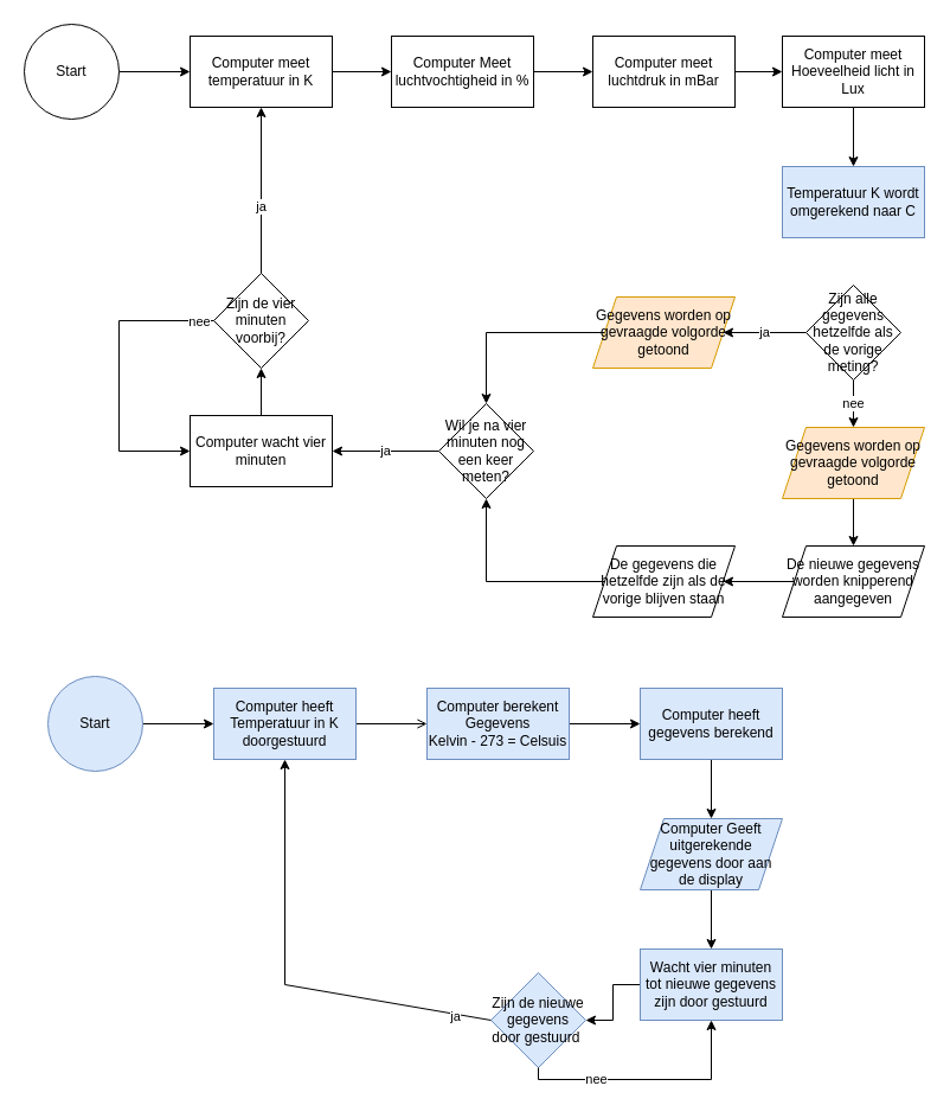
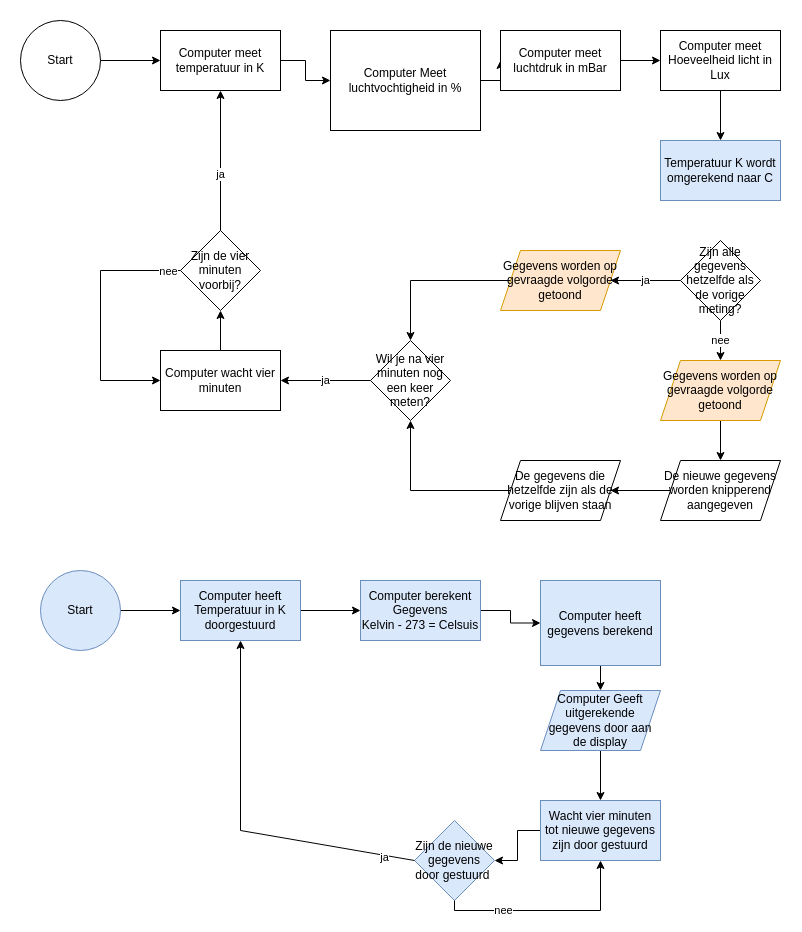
  <mxCell id="0" />
  <mxCell id="1" parent="0" />
  <mxCell id="2" value="" style="edgeStyle=orthogonalEdgeStyle;rounded=0;orthogonalLoop=1;jettySize=auto;html=1;" edge="1" parent="1" source="3" target="5"><mxGeometry relative="1" as="geometry" /></mxCell>
  <mxCell id="3" value="Start" style="ellipse;whiteSpace=wrap;html=1;aspect=fixed;" vertex="1" parent="1"><mxGeometry x="20" y="20" width="80" height="80" as="geometry" /></mxCell>
  <mxCell id="4" value="" style="edgeStyle=orthogonalEdgeStyle;rounded=0;orthogonalLoop=1;jettySize=auto;html=1;" edge="1" parent="1" source="5" target="7"><mxGeometry relative="1" as="geometry" /></mxCell>
  <mxCell id="5" value="Computer meet temperatuur in K" style="whiteSpace=wrap;html=1;" vertex="1" parent="1"><mxGeometry x="160" y="30" width="120" height="60" as="geometry" /></mxCell>
  <mxCell id="6" value="" style="edgeStyle=orthogonalEdgeStyle;rounded=0;orthogonalLoop=1;jettySize=auto;html=1;" edge="1" parent="1" source="7" target="9"><mxGeometry relative="1" as="geometry" /></mxCell>
- <mxCell id="7" value="Computer Meet luchtvochtigheid in %" style="whiteSpace=wrap;html=1;" vertex="1" parent="1"><mxGeometry x="330" y="30" width="120" height="60" as="geometry" /></mxCell>
+ <mxCell id="7" value="Computer Meet luchtvochtigheid in %" style="whiteSpace=wrap;html=1;" vertex="1" parent="1"><mxGeometry x="330" y="30" width="150" height="100" as="geometry" /></mxCell>
  <mxCell id="8" value="" style="edgeStyle=orthogonalEdgeStyle;rounded=0;orthogonalLoop=1;jettySize=auto;html=1;" edge="1" parent="1" source="9" target="11"><mxGeometry relative="1" as="geometry" /></mxCell>
  <mxCell id="9" value="Computer meet luchtdruk in mBar" style="whiteSpace=wrap;html=1;" vertex="1" parent="1"><mxGeometry x="500" y="30" width="120" height="60" as="geometry" /></mxCell>
  <mxCell id="10" value="" style="edgeStyle=orthogonalEdgeStyle;rounded=0;orthogonalLoop=1;jettySize=auto;html=1;" edge="1" parent="1" source="11" target="12"><mxGeometry relative="1" as="geometry" /></mxCell>
  <mxCell id="11" value="Computer meet Hoeveelheid licht in Lux" style="whiteSpace=wrap;html=1;" vertex="1" parent="1"><mxGeometry x="660" y="30" width="120" height="60" as="geometry" /></mxCell>
  <mxCell id="12" value="Temperatuur K wordt omgerekend naar C" style="whiteSpace=wrap;html=1;fillColor=#dae8fc;strokeColor=#6c8ebf;" vertex="1" parent="1"><mxGeometry x="660" y="140" width="120" height="60" as="geometry" /></mxCell>
  <mxCell id="13" value="ja" style="edgeStyle=orthogonalEdgeStyle;rounded=0;orthogonalLoop=1;jettySize=auto;html=1;" edge="1" parent="1" source="15" target="16"><mxGeometry relative="1" as="geometry" /></mxCell>
  <mxCell id="14" value="nee" style="edgeStyle=orthogonalEdgeStyle;rounded=0;orthogonalLoop=1;jettySize=auto;html=1;" edge="1" parent="1" source="15" target="21"><mxGeometry relative="1" as="geometry" /></mxCell>
  <mxCell id="15" value="Zijn alle gegevens hetzelfde als de vorige meting?" style="rhombus;whiteSpace=wrap;html=1;" vertex="1" parent="1"><mxGeometry x="680" y="240" width="80" height="80" as="geometry" /></mxCell>
  <mxCell id="16" value="Gegevens worden op gevraagde volgorde getoond" style="shape=parallelogram;perimeter=parallelogramPerimeter;whiteSpace=wrap;html=1;fixedSize=1;fillColor=#ffe6cc;strokeColor=#d79b00;" vertex="1" parent="1"><mxGeometry x="500" y="250" width="120" height="60" as="geometry" /></mxCell>
  <mxCell id="17" value="" style="edgeStyle=orthogonalEdgeStyle;rounded=0;orthogonalLoop=1;jettySize=auto;html=1;" edge="1" parent="1" source="18" target="19"><mxGeometry relative="1" as="geometry" /></mxCell>
  <mxCell id="18" value="De nieuwe gegevens worden knipperend aangegeven" style="shape=parallelogram;perimeter=parallelogramPerimeter;whiteSpace=wrap;html=1;fixedSize=1;" vertex="1" parent="1"><mxGeometry x="660" y="460" width="120" height="60" as="geometry" /></mxCell>
  <mxCell id="19" value="De gegevens die hetzelfde zijn als de vorige blijven staan" style="shape=parallelogram;perimeter=parallelogramPerimeter;whiteSpace=wrap;html=1;fixedSize=1;" vertex="1" parent="1"><mxGeometry x="500" y="460" width="120" height="60" as="geometry" /></mxCell>
  <mxCell id="20" value="" style="edgeStyle=orthogonalEdgeStyle;rounded=0;orthogonalLoop=1;jettySize=auto;html=1;" edge="1" parent="1" source="21" target="18"><mxGeometry relative="1" as="geometry" /></mxCell>
  <mxCell id="21" value="Gegevens worden op gevraagde volgorde getoond" style="shape=parallelogram;perimeter=parallelogramPerimeter;whiteSpace=wrap;html=1;fixedSize=1;fillColor=#ffe6cc;strokeColor=#d79b00;" vertex="1" parent="1"><mxGeometry x="660" y="360" width="120" height="60" as="geometry" /></mxCell>
  <mxCell id="22" value="ja" style="edgeStyle=orthogonalEdgeStyle;rounded=0;orthogonalLoop=1;jettySize=auto;html=1;" edge="1" parent="1" source="23" target="27"><mxGeometry relative="1" as="geometry" /></mxCell>
  <mxCell id="23" value="Wil je na vier minuten nog een keer meten?" style="rhombus;whiteSpace=wrap;html=1;" vertex="1" parent="1"><mxGeometry x="370" y="340" width="80" height="80" as="geometry" /></mxCell>
  <mxCell id="24" value="" style="endArrow=classic;html=1;rounded=0;exitX=0;exitY=0.5;exitDx=0;exitDy=0;entryX=0.5;entryY=0;entryDx=0;entryDy=0;" edge="1" parent="1" source="16" target="23"><mxGeometry width="50" height="50" relative="1" as="geometry"><mxPoint x="300" y="170" as="sourcePoint" /><mxPoint x="350" y="120" as="targetPoint" /><Array as="points"><mxPoint x="410" y="280" /></Array></mxGeometry></mxCell>
  <mxCell id="25" value="" style="endArrow=classic;html=1;rounded=0;exitX=0;exitY=0.5;exitDx=0;exitDy=0;entryX=0.5;entryY=1;entryDx=0;entryDy=0;" edge="1" parent="1" source="19" target="23"><mxGeometry width="50" height="50" relative="1" as="geometry"><mxPoint x="320" y="480" as="sourcePoint" /><mxPoint x="370" y="430" as="targetPoint" /><Array as="points"><mxPoint x="410" y="490" /></Array></mxGeometry></mxCell>
  <mxCell id="26" value="" style="edgeStyle=orthogonalEdgeStyle;rounded=0;orthogonalLoop=1;jettySize=auto;html=1;" edge="1" parent="1" source="27" target="28"><mxGeometry relative="1" as="geometry" /></mxCell>
  <mxCell id="27" value="Computer wacht vier minuten" style="whiteSpace=wrap;html=1;" vertex="1" parent="1"><mxGeometry x="160" y="350" width="120" height="60" as="geometry" /></mxCell>
  <mxCell id="28" value="Zijn de vier minuten voorbij?" style="rhombus;whiteSpace=wrap;html=1;" vertex="1" parent="1"><mxGeometry x="180" y="230" width="80" height="80" as="geometry" /></mxCell>
  <mxCell id="29" value="" style="endArrow=classic;html=1;rounded=0;entryX=0.5;entryY=1;entryDx=0;entryDy=0;exitX=0.5;exitY=0;exitDx=0;exitDy=0;" edge="1" parent="1" source="28" target="5"><mxGeometry width="50" height="50" relative="1" as="geometry"><mxPoint x="210" y="180" as="sourcePoint" /><mxPoint x="260" y="130" as="targetPoint" /><Array as="points" /></mxGeometry></mxCell>
  <mxCell id="30" value="ja" style="edgeLabel;html=1;align=center;verticalAlign=middle;resizable=0;points=[];" vertex="1" connectable="0" parent="29"><mxGeometry x="-0.18" y="1" relative="1" as="geometry"><mxPoint as="offset" /></mxGeometry></mxCell>
  <mxCell id="31" value="" style="endArrow=classic;html=1;rounded=0;exitX=0;exitY=0.5;exitDx=0;exitDy=0;entryX=0;entryY=0.5;entryDx=0;entryDy=0;" edge="1" parent="1" source="28" target="27"><mxGeometry width="50" height="50" relative="1" as="geometry"><mxPoint x="100" y="290" as="sourcePoint" /><mxPoint x="70" y="270" as="targetPoint" /><Array as="points"><mxPoint x="100" y="270" /><mxPoint x="100" y="380" /></Array></mxGeometry></mxCell>
  <mxCell id="32" value="nee" style="edgeLabel;html=1;align=center;verticalAlign=middle;resizable=0;points=[];" vertex="1" connectable="0" parent="31"><mxGeometry x="-0.898" relative="1" as="geometry"><mxPoint as="offset" /></mxGeometry></mxCell>
  <mxCell id="33" value="" style="edgeStyle=orthogonalEdgeStyle;rounded=0;orthogonalLoop=1;jettySize=auto;html=1;" edge="1" parent="1" source="34" target="36"><mxGeometry relative="1" as="geometry" /></mxCell>
  <mxCell id="34" value="Start" style="ellipse;whiteSpace=wrap;html=1;aspect=fixed;fillColor=#dae8fc;strokeColor=#6c8ebf;" vertex="1" parent="1"><mxGeometry x="40" y="570" width="80" height="80" as="geometry" /></mxCell>
- <mxCell id="35" value="" style="edgeStyle=orthogonalEdgeStyle;rounded=0;orthogonalLoop=1;jettySize=auto;html=1;endArrow=open;" edge="1" parent="1" source="36" target="38"><mxGeometry relative="1" as="geometry" /></mxCell>
+ <mxCell id="35" value="" style="edgeStyle=orthogonalEdgeStyle;rounded=0;orthogonalLoop=1;jettySize=auto;html=1;" edge="1" parent="1" source="36" target="38"><mxGeometry relative="1" as="geometry" /></mxCell>
  <mxCell id="36" value="Computer heeft Temperatuur in K doorgestuurd" style="whiteSpace=wrap;html=1;fillColor=#dae8fc;strokeColor=#6c8ebf;" vertex="1" parent="1"><mxGeometry x="180" y="580" width="120" height="60" as="geometry" /></mxCell>
  <mxCell id="37" value="" style="edgeStyle=orthogonalEdgeStyle;rounded=0;orthogonalLoop=1;jettySize=auto;html=1;" edge="1" parent="1" source="38" target="40"><mxGeometry relative="1" as="geometry" /></mxCell>
  <mxCell id="38" value="Computer berekent&lt;br&gt;Gegevens &lt;br&gt;Kelvin - 273 = Celsuis" style="whiteSpace=wrap;html=1;fillColor=#dae8fc;strokeColor=#6c8ebf;" vertex="1" parent="1"><mxGeometry x="360" y="580" width="120" height="60" as="geometry" /></mxCell>
  <mxCell id="39" value="" style="edgeStyle=orthogonalEdgeStyle;rounded=0;orthogonalLoop=1;jettySize=auto;html=1;" edge="1" parent="1" source="40" target="42"><mxGeometry relative="1" as="geometry" /></mxCell>
- <mxCell id="40" value="Computer heeft gegevens berekend" style="whiteSpace=wrap;html=1;fillColor=#dae8fc;strokeColor=#6c8ebf;" vertex="1" parent="1"><mxGeometry x="540" y="580" width="120" height="60" as="geometry" /></mxCell>
+ <mxCell id="40" value="Computer heeft gegevens berekend" style="whiteSpace=wrap;html=1;fillColor=#dae8fc;strokeColor=#6c8ebf;" vertex="1" parent="1"><mxGeometry x="540" y="580" width="120" height="85" as="geometry" /></mxCell>
  <mxCell id="41" value="" style="edgeStyle=orthogonalEdgeStyle;rounded=0;orthogonalLoop=1;jettySize=auto;html=1;" edge="1" parent="1" source="42" target="44"><mxGeometry relative="1" as="geometry" /></mxCell>
  <mxCell id="42" value="Computer Geeft uitgerekende gegevens door aan de display" style="shape=parallelogram;perimeter=parallelogramPerimeter;whiteSpace=wrap;html=1;fixedSize=1;fillColor=#dae8fc;strokeColor=#6c8ebf;" vertex="1" parent="1"><mxGeometry x="540" y="690" width="120" height="60" as="geometry" /></mxCell>
  <mxCell id="43" value="" style="edgeStyle=orthogonalEdgeStyle;rounded=0;orthogonalLoop=1;jettySize=auto;html=1;" edge="1" parent="1" source="44" target="45"><mxGeometry relative="1" as="geometry" /></mxCell>
  <mxCell id="44" value="Wacht vier minuten tot nieuwe gegevens zijn door gestuurd" style="whiteSpace=wrap;html=1;fillColor=#dae8fc;strokeColor=#6c8ebf;" vertex="1" parent="1"><mxGeometry x="540" y="800" width="120" height="60" as="geometry" /></mxCell>
  <mxCell id="45" value="Zijn de nieuwe gegevens door gestuurd&amp;nbsp;" style="rhombus;whiteSpace=wrap;html=1;fillColor=#dae8fc;strokeColor=#6c8ebf;" vertex="1" parent="1"><mxGeometry x="414" y="820" width="80" height="80" as="geometry" /></mxCell>
  <mxCell id="46" value="" style="endArrow=classic;html=1;rounded=0;entryX=0.5;entryY=1;entryDx=0;entryDy=0;exitX=0;exitY=0.5;exitDx=0;exitDy=0;" edge="1" parent="1" source="45" target="36"><mxGeometry width="50" height="50" relative="1" as="geometry"><mxPoint x="190" y="720" as="sourcePoint" /><mxPoint x="240" y="670" as="targetPoint" /><Array as="points"><mxPoint x="240" y="830" /></Array></mxGeometry></mxCell>
  <mxCell id="47" value="ja" style="edgeLabel;html=1;align=center;verticalAlign=middle;resizable=0;points=[];" vertex="1" connectable="0" parent="46"><mxGeometry x="-0.829" y="2" relative="1" as="geometry"><mxPoint as="offset" /></mxGeometry></mxCell>
  <mxCell id="48" value="" style="endArrow=classic;html=1;rounded=0;exitX=0.5;exitY=1;exitDx=0;exitDy=0;entryX=0.5;entryY=1;entryDx=0;entryDy=0;" edge="1" parent="1" source="45" target="44"><mxGeometry width="50" height="50" relative="1" as="geometry"><mxPoint x="520" y="940" as="sourcePoint" /><mxPoint x="570" y="890" as="targetPoint" /><Array as="points"><mxPoint x="454" y="910" /><mxPoint x="600" y="910" /></Array></mxGeometry></mxCell>
  <mxCell id="49" value="nee" style="edgeLabel;html=1;align=center;verticalAlign=middle;resizable=0;points=[];" vertex="1" connectable="0" parent="48"><mxGeometry x="-0.434" y="1" relative="1" as="geometry"><mxPoint as="offset" /></mxGeometry></mxCell>
